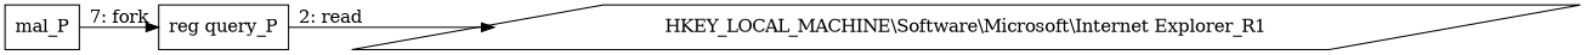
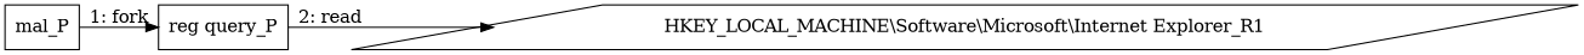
  digraph {
    engine=neato
    fixedsize=false
    fontsize=10
    nodesep=0.3
    rankdir=LR
    ranksep=0
    splines=true
    node [node_type=Process shape=box]
    mal_P
    "reg query_P"
    "HKEY_LOCAL_MACHINE\\Software\\Microsoft\\Internet Explorer_R1" [node_type=Registry shape=parallelogram]
-   mal_P -> "reg query_P" [label="7: fork"]
+   mal_P -> "reg query_P" [label="1: fork"]
    "reg query_P" -> "HKEY_LOCAL_MACHINE\\Software\\Microsoft\\Internet Explorer_R1" [label="2: read"]
  }
